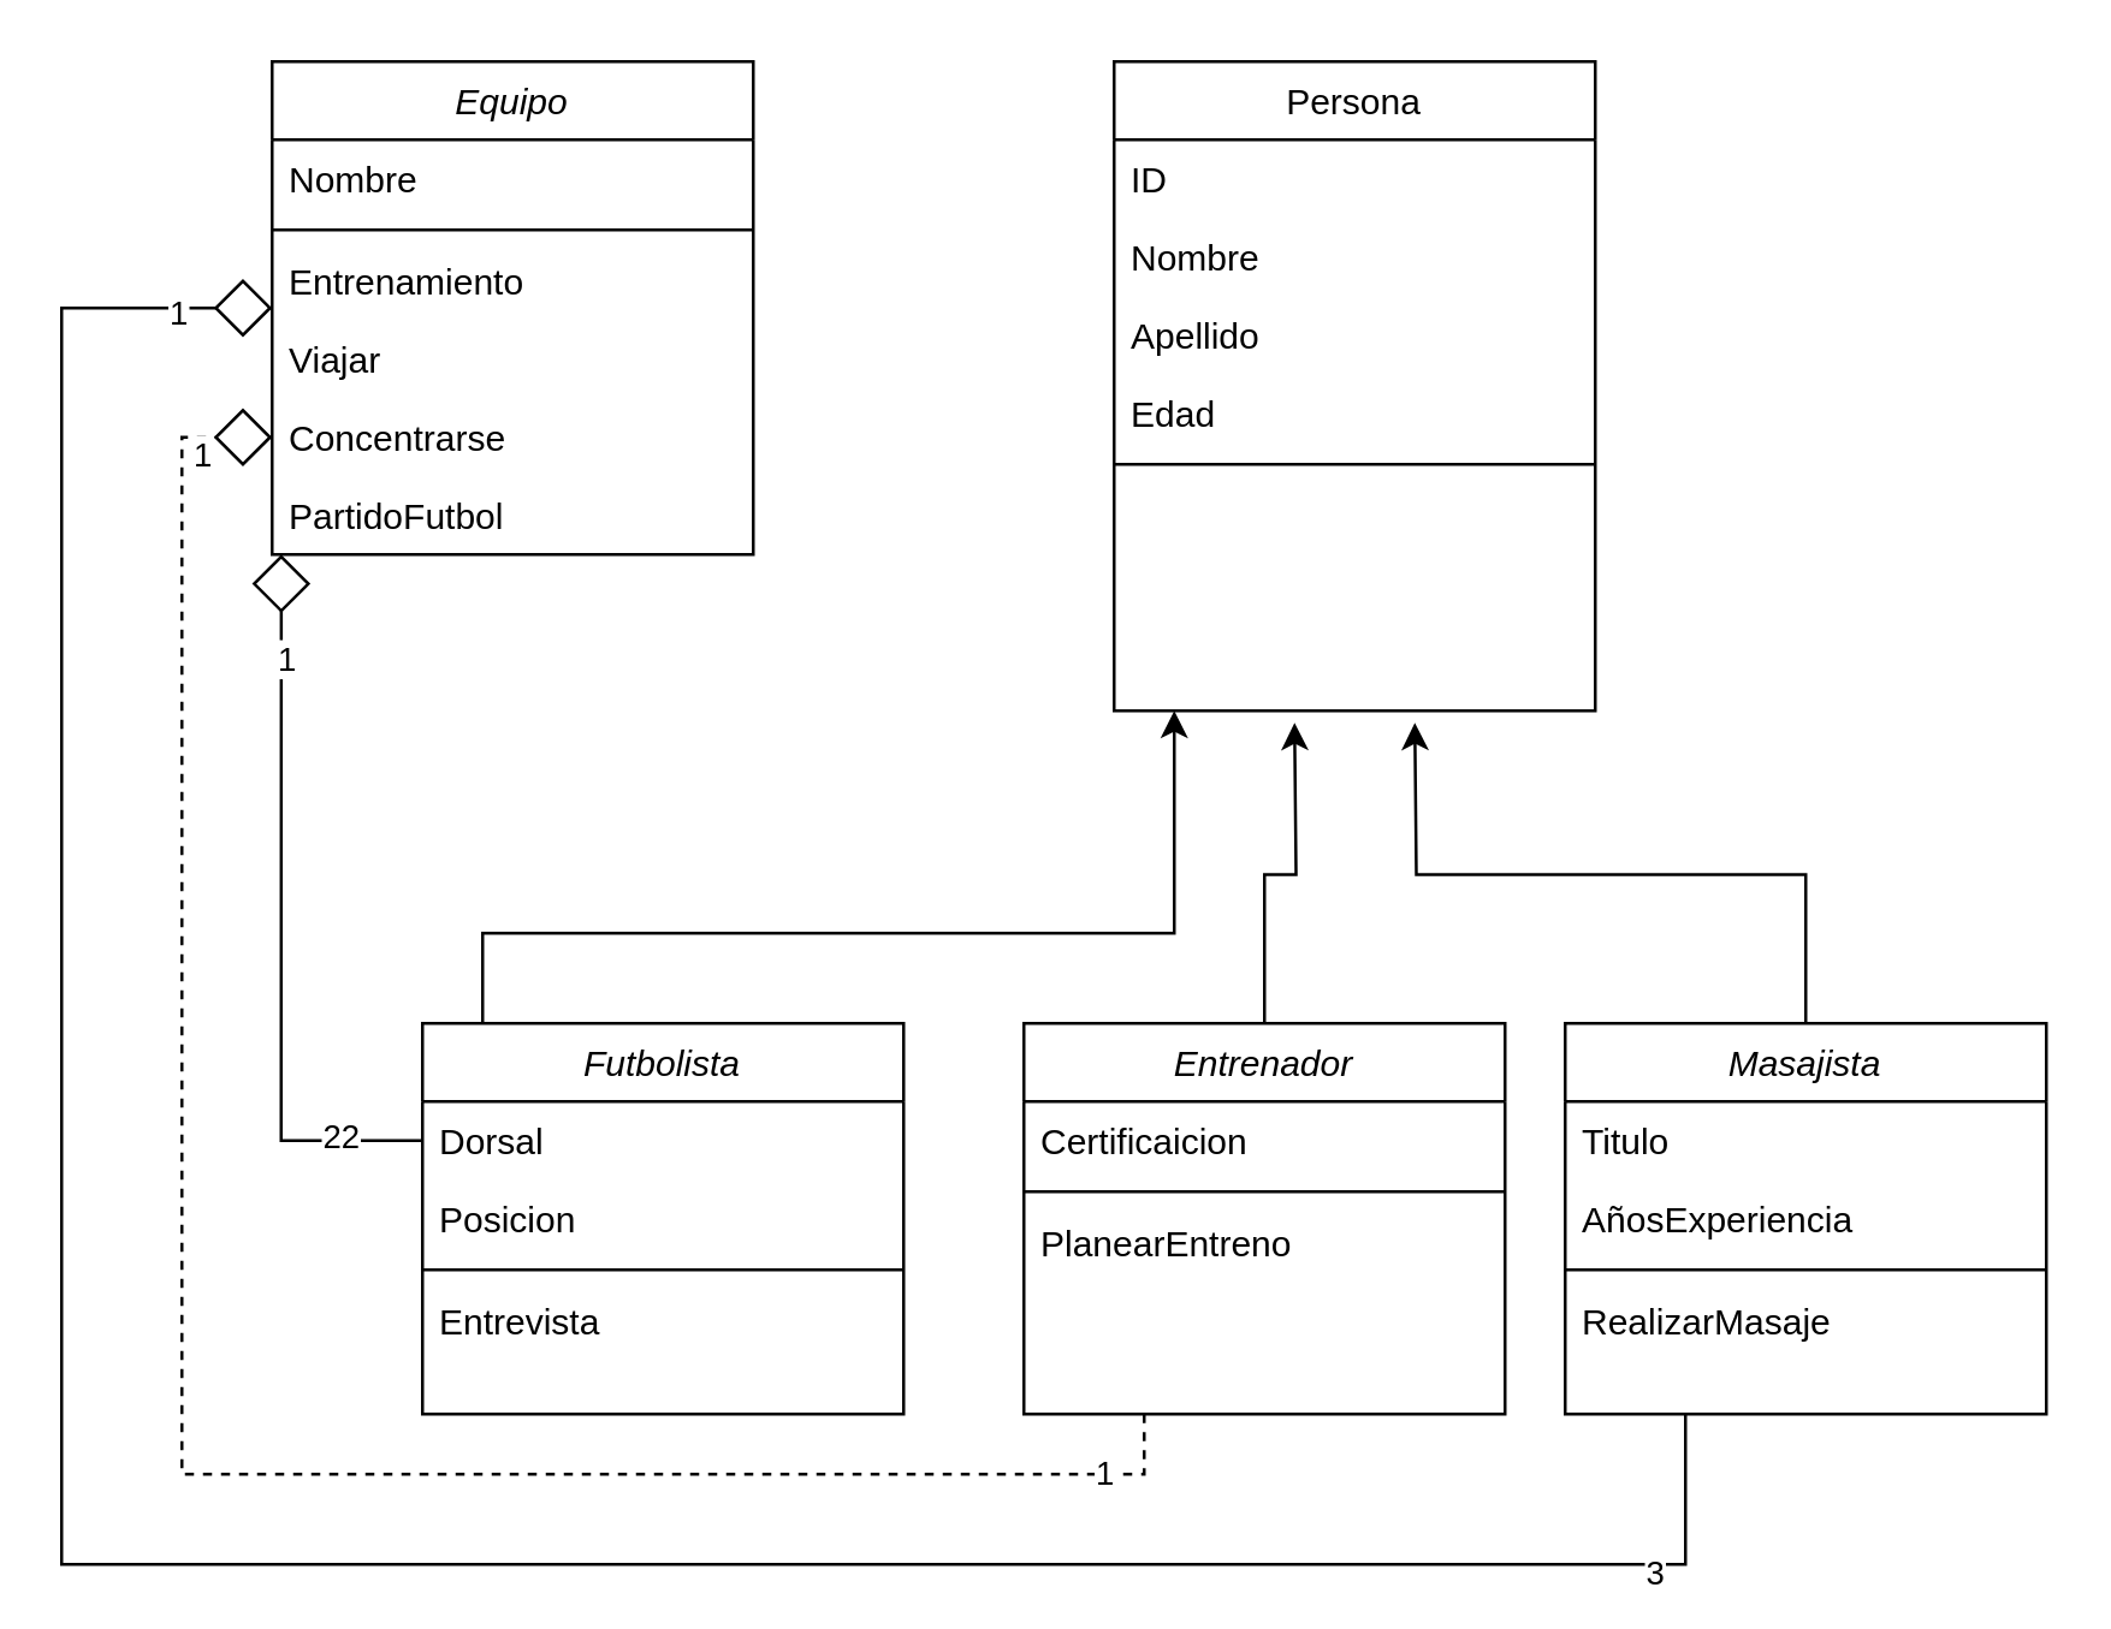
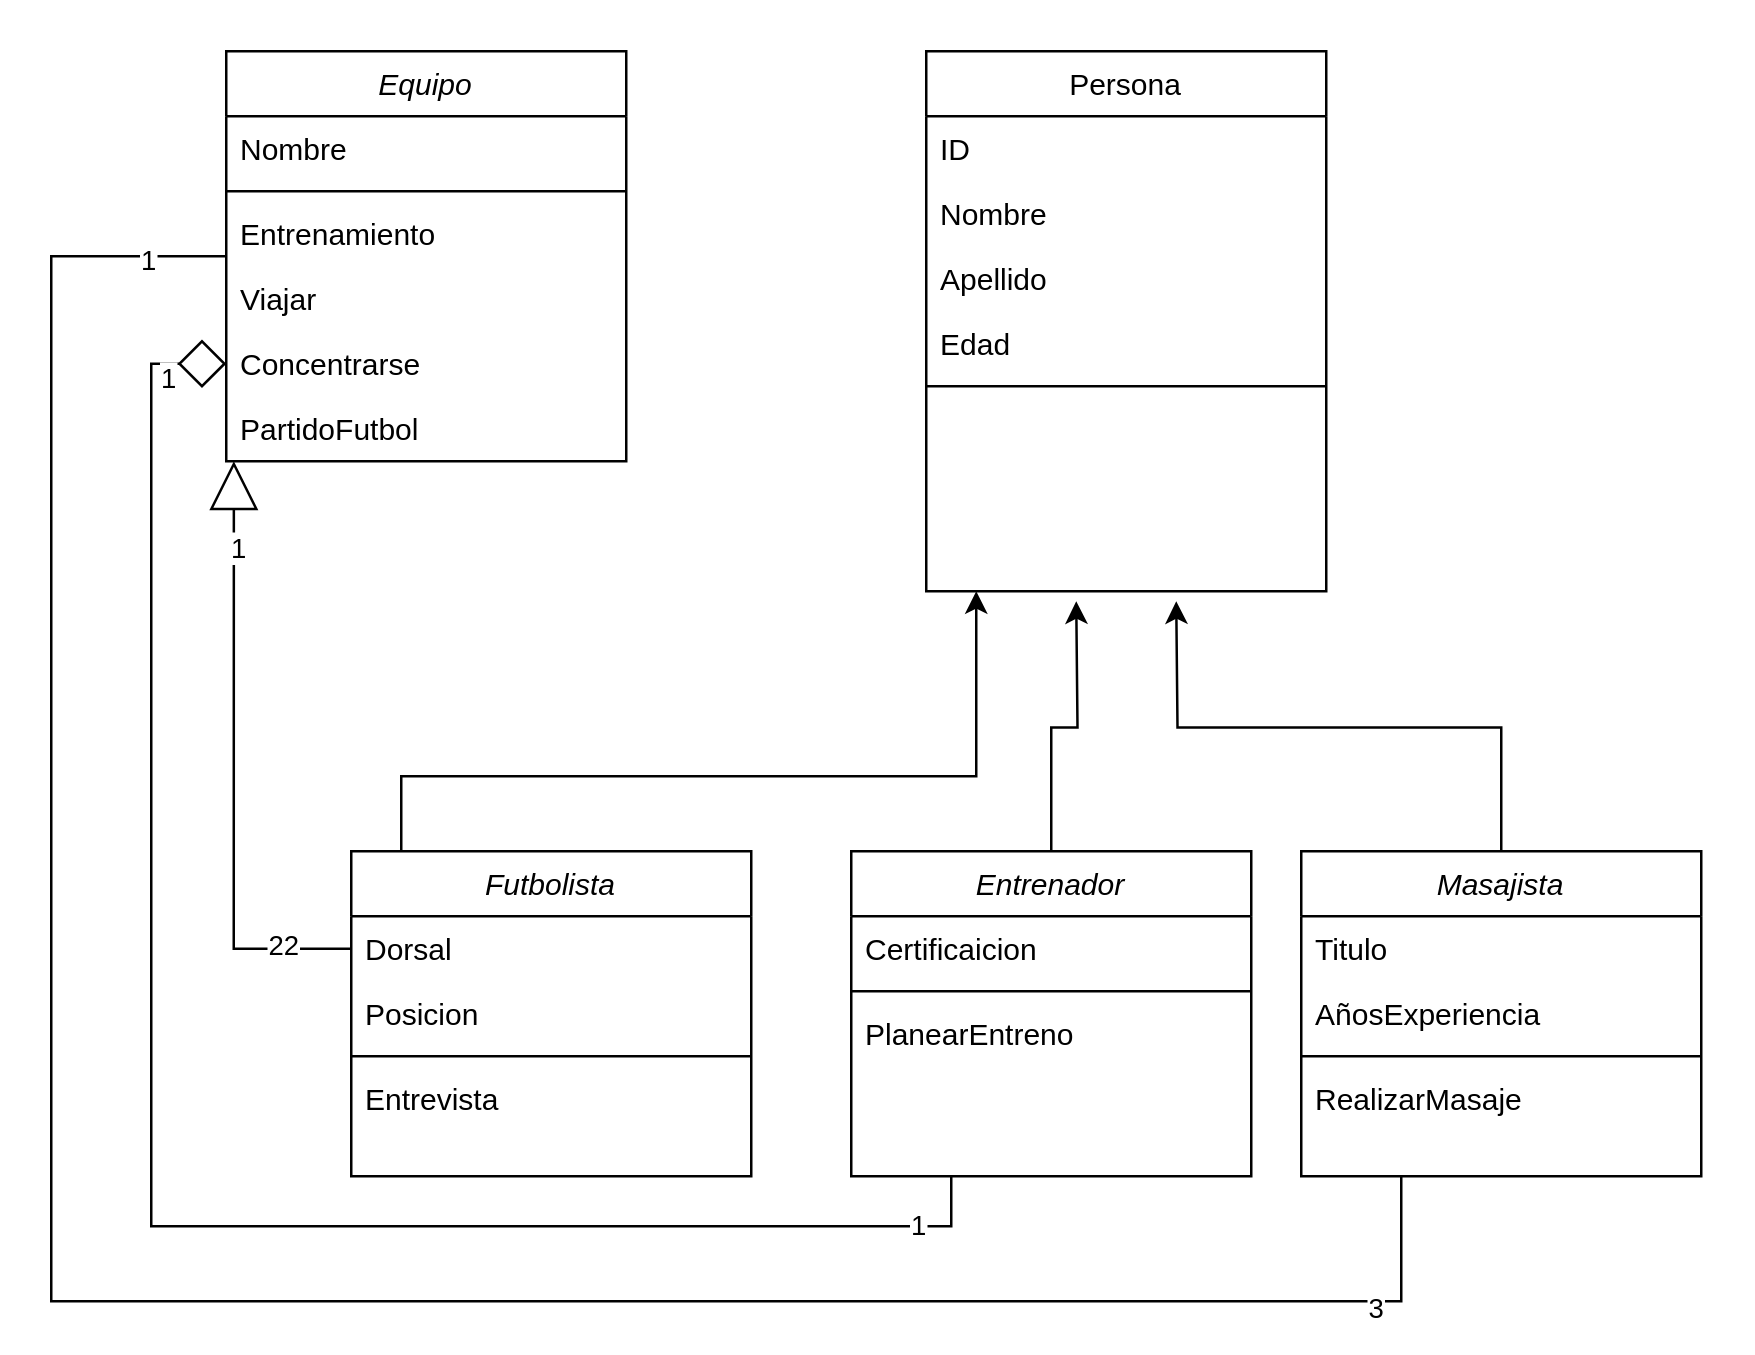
  <mxCell id="0" />
  <mxCell id="1" parent="0" />
  <mxCell id="2" value="Equipo" style="swimlane;fontStyle=2;align=center;verticalAlign=top;childLayout=stackLayout;horizontal=1;startSize=26;horizontalStack=0;resizeParent=1;resizeLast=0;collapsible=1;marginBottom=0;rounded=0;shadow=0;strokeWidth=1;" parent="1" vertex="1"><mxGeometry x="90" y="20" width="160" height="164" as="geometry"><mxRectangle x="230" y="140" width="160" height="26" as="alternateBounds" /></mxGeometry></mxCell>
  <mxCell id="3" value="Nombre" style="text;align=left;verticalAlign=top;spacingLeft=4;spacingRight=4;overflow=hidden;rotatable=0;points=[[0,0.5],[1,0.5]];portConstraint=eastwest;" parent="2" vertex="1"><mxGeometry y="26" width="160" height="26" as="geometry" /></mxCell>
  <mxCell id="4" value="" style="line;html=1;strokeWidth=1;align=left;verticalAlign=middle;spacingTop=-1;spacingLeft=3;spacingRight=3;rotatable=0;labelPosition=right;points=[];portConstraint=eastwest;" parent="2" vertex="1"><mxGeometry y="52" width="160" height="8" as="geometry" /></mxCell>
  <mxCell id="5" value="Entrenamiento" style="text;align=left;verticalAlign=top;spacingLeft=4;spacingRight=4;overflow=hidden;rotatable=0;points=[[0,0.5],[1,0.5]];portConstraint=eastwest;" parent="2" vertex="1"><mxGeometry y="60" width="160" height="26" as="geometry" /></mxCell>
  <mxCell id="6" value="Viajar" style="text;align=left;verticalAlign=top;spacingLeft=4;spacingRight=4;overflow=hidden;rotatable=0;points=[[0,0.5],[1,0.5]];portConstraint=eastwest;" vertex="1" parent="2"><mxGeometry y="86" width="160" height="26" as="geometry" /></mxCell>
  <mxCell id="7" value="Concentrarse" style="text;align=left;verticalAlign=top;spacingLeft=4;spacingRight=4;overflow=hidden;rotatable=0;points=[[0,0.5],[1,0.5]];portConstraint=eastwest;" vertex="1" parent="2"><mxGeometry y="112" width="160" height="26" as="geometry" /></mxCell>
  <mxCell id="8" value="PartidoFutbol" style="text;align=left;verticalAlign=top;spacingLeft=4;spacingRight=4;overflow=hidden;rotatable=0;points=[[0,0.5],[1,0.5]];portConstraint=eastwest;" vertex="1" parent="2"><mxGeometry y="138" width="160" height="26" as="geometry" /></mxCell>
  <mxCell id="9" value="Persona" style="swimlane;fontStyle=0;align=center;verticalAlign=top;childLayout=stackLayout;horizontal=1;startSize=26;horizontalStack=0;resizeParent=1;resizeLast=0;collapsible=1;marginBottom=0;rounded=0;shadow=0;strokeWidth=1;" parent="1" vertex="1"><mxGeometry x="370" y="20" width="160" height="216" as="geometry"><mxRectangle x="550" y="140" width="160" height="26" as="alternateBounds" /></mxGeometry></mxCell>
  <mxCell id="10" value="ID" style="text;align=left;verticalAlign=top;spacingLeft=4;spacingRight=4;overflow=hidden;rotatable=0;points=[[0,0.5],[1,0.5]];portConstraint=eastwest;" parent="9" vertex="1"><mxGeometry y="26" width="160" height="26" as="geometry" /></mxCell>
  <mxCell id="11" value="Nombre" style="text;align=left;verticalAlign=top;spacingLeft=4;spacingRight=4;overflow=hidden;rotatable=0;points=[[0,0.5],[1,0.5]];portConstraint=eastwest;" vertex="1" parent="9"><mxGeometry y="52" width="160" height="26" as="geometry" /></mxCell>
  <mxCell id="12" value="Apellido" style="text;align=left;verticalAlign=top;spacingLeft=4;spacingRight=4;overflow=hidden;rotatable=0;points=[[0,0.5],[1,0.5]];portConstraint=eastwest;" vertex="1" parent="9"><mxGeometry y="78" width="160" height="26" as="geometry" /></mxCell>
  <mxCell id="13" value="Edad" style="text;align=left;verticalAlign=top;spacingLeft=4;spacingRight=4;overflow=hidden;rotatable=0;points=[[0,0.5],[1,0.5]];portConstraint=eastwest;" vertex="1" parent="9"><mxGeometry y="104" width="160" height="26" as="geometry" /></mxCell>
  <mxCell id="14" value="" style="line;html=1;strokeWidth=1;align=left;verticalAlign=middle;spacingTop=-1;spacingLeft=3;spacingRight=3;rotatable=0;labelPosition=right;points=[];portConstraint=eastwest;" parent="9" vertex="1"><mxGeometry y="130" width="160" height="8" as="geometry" /></mxCell>
  <mxCell id="15" style="edgeStyle=orthogonalEdgeStyle;rounded=0;orthogonalLoop=1;jettySize=auto;html=1;entryX=0.5;entryY=1;entryDx=0;entryDy=0;" edge="1" parent="1"><mxGeometry relative="1" as="geometry"><mxPoint x="390" y="236" as="targetPoint" /><mxPoint x="160" y="340" as="sourcePoint" /><Array as="points"><mxPoint x="160" y="310" /><mxPoint x="390" y="310" /></Array></mxGeometry></mxCell>
  <mxCell id="16" value="Futbolista" style="swimlane;fontStyle=2;align=center;verticalAlign=top;childLayout=stackLayout;horizontal=1;startSize=26;horizontalStack=0;resizeParent=1;resizeLast=0;collapsible=1;marginBottom=0;rounded=0;shadow=0;strokeWidth=1;" vertex="1" parent="1"><mxGeometry x="140" y="340" width="160" height="130" as="geometry"><mxRectangle x="230" y="140" width="160" height="26" as="alternateBounds" /></mxGeometry></mxCell>
  <mxCell id="17" value="Dorsal" style="text;align=left;verticalAlign=top;spacingLeft=4;spacingRight=4;overflow=hidden;rotatable=0;points=[[0,0.5],[1,0.5]];portConstraint=eastwest;" vertex="1" parent="16"><mxGeometry y="26" width="160" height="26" as="geometry" /></mxCell>
  <mxCell id="18" value="Posicion" style="text;align=left;verticalAlign=top;spacingLeft=4;spacingRight=4;overflow=hidden;rotatable=0;points=[[0,0.5],[1,0.5]];portConstraint=eastwest;" vertex="1" parent="16"><mxGeometry y="52" width="160" height="26" as="geometry" /></mxCell>
  <mxCell id="19" value="" style="line;html=1;strokeWidth=1;align=left;verticalAlign=middle;spacingTop=-1;spacingLeft=3;spacingRight=3;rotatable=0;labelPosition=right;points=[];portConstraint=eastwest;" vertex="1" parent="16"><mxGeometry y="78" width="160" height="8" as="geometry" /></mxCell>
  <mxCell id="20" value="Entrevista" style="text;align=left;verticalAlign=top;spacingLeft=4;spacingRight=4;overflow=hidden;rotatable=0;points=[[0,0.5],[1,0.5]];portConstraint=eastwest;" vertex="1" parent="16"><mxGeometry y="86" width="160" height="26" as="geometry" /></mxCell>
  <mxCell id="21" style="edgeStyle=orthogonalEdgeStyle;rounded=0;orthogonalLoop=1;jettySize=auto;html=1;exitX=0.5;exitY=0;exitDx=0;exitDy=0;" edge="1" parent="1" source="25"><mxGeometry relative="1" as="geometry"><mxPoint x="430" y="240" as="targetPoint" /></mxGeometry></mxCell>
- <mxCell id="22" style="edgeStyle=orthogonalEdgeStyle;rounded=0;orthogonalLoop=1;jettySize=auto;html=1;exitX=0.25;exitY=1;exitDx=0;exitDy=0;entryX=0;entryY=0.5;entryDx=0;entryDy=0;endArrow=diamond;endFill=0;endSize=17;dashed=1;" edge="1" parent="1" source="25" target="7"><mxGeometry relative="1" as="geometry" /></mxCell>
+ <mxCell id="22" style="edgeStyle=orthogonalEdgeStyle;rounded=0;orthogonalLoop=1;jettySize=auto;html=1;exitX=0.25;exitY=1;exitDx=0;exitDy=0;entryX=0;entryY=0.5;entryDx=0;entryDy=0;endArrow=diamond;endFill=0;endSize=17;" edge="1" parent="1" source="25" target="7"><mxGeometry relative="1" as="geometry" /></mxCell>
  <mxCell id="23" value="1" style="edgeLabel;html=1;align=center;verticalAlign=middle;resizable=0;points=[];" vertex="1" connectable="0" parent="22"><mxGeometry x="-0.905" y="-1" relative="1" as="geometry"><mxPoint as="offset" /></mxGeometry></mxCell>
  <mxCell id="24" value="1" style="edgeLabel;html=1;align=center;verticalAlign=middle;resizable=0;points=[];" vertex="1" connectable="0" parent="22"><mxGeometry x="0.933" y="-5" relative="1" as="geometry"><mxPoint as="offset" /></mxGeometry></mxCell>
  <mxCell id="25" value="Entrenador" style="swimlane;fontStyle=2;align=center;verticalAlign=top;childLayout=stackLayout;horizontal=1;startSize=26;horizontalStack=0;resizeParent=1;resizeLast=0;collapsible=1;marginBottom=0;rounded=0;shadow=0;strokeWidth=1;" vertex="1" parent="1"><mxGeometry x="340" y="340" width="160" height="130" as="geometry"><mxRectangle x="230" y="140" width="160" height="26" as="alternateBounds" /></mxGeometry></mxCell>
  <mxCell id="26" value="Certificaicion" style="text;align=left;verticalAlign=top;spacingLeft=4;spacingRight=4;overflow=hidden;rotatable=0;points=[[0,0.5],[1,0.5]];portConstraint=eastwest;" vertex="1" parent="25"><mxGeometry y="26" width="160" height="26" as="geometry" /></mxCell>
  <mxCell id="27" value="" style="line;html=1;strokeWidth=1;align=left;verticalAlign=middle;spacingTop=-1;spacingLeft=3;spacingRight=3;rotatable=0;labelPosition=right;points=[];portConstraint=eastwest;" vertex="1" parent="25"><mxGeometry y="52" width="160" height="8" as="geometry" /></mxCell>
  <mxCell id="28" value="PlanearEntreno" style="text;align=left;verticalAlign=top;spacingLeft=4;spacingRight=4;overflow=hidden;rotatable=0;points=[[0,0.5],[1,0.5]];portConstraint=eastwest;" vertex="1" parent="25"><mxGeometry y="60" width="160" height="26" as="geometry" /></mxCell>
  <mxCell id="29" style="edgeStyle=orthogonalEdgeStyle;rounded=0;orthogonalLoop=1;jettySize=auto;html=1;exitX=0.5;exitY=0;exitDx=0;exitDy=0;" edge="1" parent="1" source="33"><mxGeometry relative="1" as="geometry"><mxPoint x="470" y="240" as="targetPoint" /></mxGeometry></mxCell>
- <mxCell id="30" style="edgeStyle=orthogonalEdgeStyle;rounded=0;orthogonalLoop=1;jettySize=auto;html=1;exitX=0.25;exitY=1;exitDx=0;exitDy=0;entryX=0;entryY=0.846;entryDx=0;entryDy=0;entryPerimeter=0;endArrow=diamond;endFill=0;strokeWidth=1;endSize=17;" edge="1" parent="1" source="33" target="5"><mxGeometry relative="1" as="geometry"><mxPoint x="-30" y="620" as="targetPoint" /><Array as="points"><mxPoint x="560" y="520" /><mxPoint x="20" y="520" /><mxPoint x="20" y="102" /></Array></mxGeometry></mxCell>
+ <mxCell id="30" style="edgeStyle=orthogonalEdgeStyle;rounded=0;orthogonalLoop=1;jettySize=auto;html=1;exitX=0.25;exitY=1;exitDx=0;exitDy=0;entryX=0;entryY=0.846;entryDx=0;entryDy=0;entryPerimeter=0;endArrow=none;endFill=0;strokeWidth=1;endSize=17;" edge="1" parent="1" source="33" target="5"><mxGeometry relative="1" as="geometry"><mxPoint x="-30" y="620" as="targetPoint" /><Array as="points"><mxPoint x="560" y="520" /><mxPoint x="20" y="520" /><mxPoint x="20" y="102" /></Array></mxGeometry></mxCell>
  <mxCell id="31" value="3" style="edgeLabel;html=1;align=center;verticalAlign=middle;resizable=0;points=[];" vertex="1" connectable="0" parent="30"><mxGeometry x="-0.887" y="2" relative="1" as="geometry"><mxPoint as="offset" /></mxGeometry></mxCell>
  <mxCell id="32" value="1" style="edgeLabel;html=1;align=center;verticalAlign=middle;resizable=0;points=[];" vertex="1" connectable="0" parent="30"><mxGeometry x="0.941" y="-2" relative="1" as="geometry"><mxPoint as="offset" /></mxGeometry></mxCell>
  <mxCell id="33" value="Masajista" style="swimlane;fontStyle=2;align=center;verticalAlign=top;childLayout=stackLayout;horizontal=1;startSize=26;horizontalStack=0;resizeParent=1;resizeLast=0;collapsible=1;marginBottom=0;rounded=0;shadow=0;strokeWidth=1;" vertex="1" parent="1"><mxGeometry x="520" y="340" width="160" height="130" as="geometry"><mxRectangle x="230" y="140" width="160" height="26" as="alternateBounds" /></mxGeometry></mxCell>
  <mxCell id="34" value="Titulo" style="text;align=left;verticalAlign=top;spacingLeft=4;spacingRight=4;overflow=hidden;rotatable=0;points=[[0,0.5],[1,0.5]];portConstraint=eastwest;" vertex="1" parent="33"><mxGeometry y="26" width="160" height="26" as="geometry" /></mxCell>
  <mxCell id="35" value="AñosExperiencia" style="text;align=left;verticalAlign=top;spacingLeft=4;spacingRight=4;overflow=hidden;rotatable=0;points=[[0,0.5],[1,0.5]];portConstraint=eastwest;" vertex="1" parent="33"><mxGeometry y="52" width="160" height="26" as="geometry" /></mxCell>
  <mxCell id="36" value="" style="line;html=1;strokeWidth=1;align=left;verticalAlign=middle;spacingTop=-1;spacingLeft=3;spacingRight=3;rotatable=0;labelPosition=right;points=[];portConstraint=eastwest;" vertex="1" parent="33"><mxGeometry y="78" width="160" height="8" as="geometry" /></mxCell>
  <mxCell id="37" value="RealizarMasaje" style="text;align=left;verticalAlign=top;spacingLeft=4;spacingRight=4;overflow=hidden;rotatable=0;points=[[0,0.5],[1,0.5]];portConstraint=eastwest;" vertex="1" parent="33"><mxGeometry y="86" width="160" height="26" as="geometry" /></mxCell>
- <mxCell id="38" style="edgeStyle=orthogonalEdgeStyle;rounded=0;orthogonalLoop=1;jettySize=auto;html=1;endArrow=diamond;endFill=0;endSize=17;entryX=0.019;entryY=1;entryDx=0;entryDy=0;entryPerimeter=0;" edge="1" parent="1" source="17" target="8"><mxGeometry relative="1" as="geometry"><mxPoint x="90" y="190" as="targetPoint" /></mxGeometry></mxCell>
+ <mxCell id="38" style="edgeStyle=orthogonalEdgeStyle;rounded=0;orthogonalLoop=1;jettySize=auto;html=1;endArrow=block;endFill=0;endSize=17;entryX=0.019;entryY=1;entryDx=0;entryDy=0;entryPerimeter=0;" edge="1" parent="1" source="17" target="8"><mxGeometry relative="1" as="geometry"><mxPoint x="90" y="190" as="targetPoint" /></mxGeometry></mxCell>
  <mxCell id="39" value="22" style="edgeLabel;html=1;align=center;verticalAlign=middle;resizable=0;points=[];" vertex="1" connectable="0" parent="38"><mxGeometry x="-0.769" y="-2" relative="1" as="geometry"><mxPoint as="offset" /></mxGeometry></mxCell>
  <mxCell id="40" value="1" style="edgeLabel;html=1;align=center;verticalAlign=middle;resizable=0;points=[];" vertex="1" connectable="0" parent="38"><mxGeometry x="0.719" y="-1" relative="1" as="geometry"><mxPoint as="offset" /></mxGeometry></mxCell>
